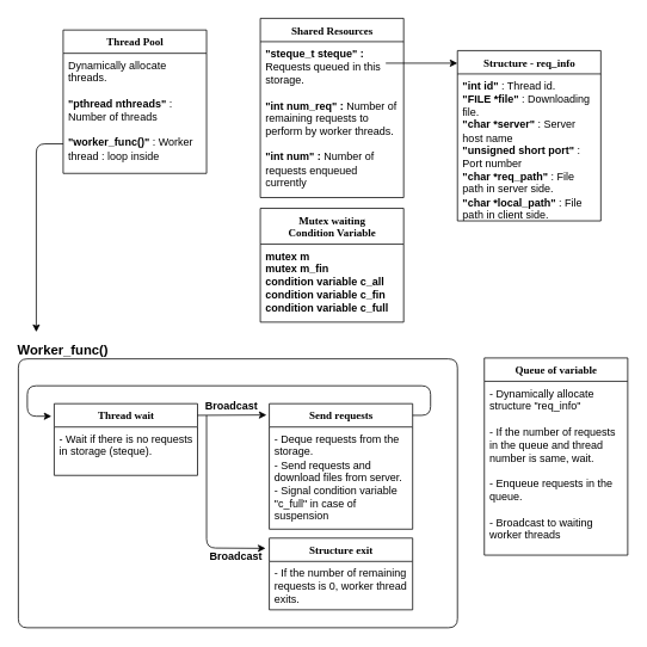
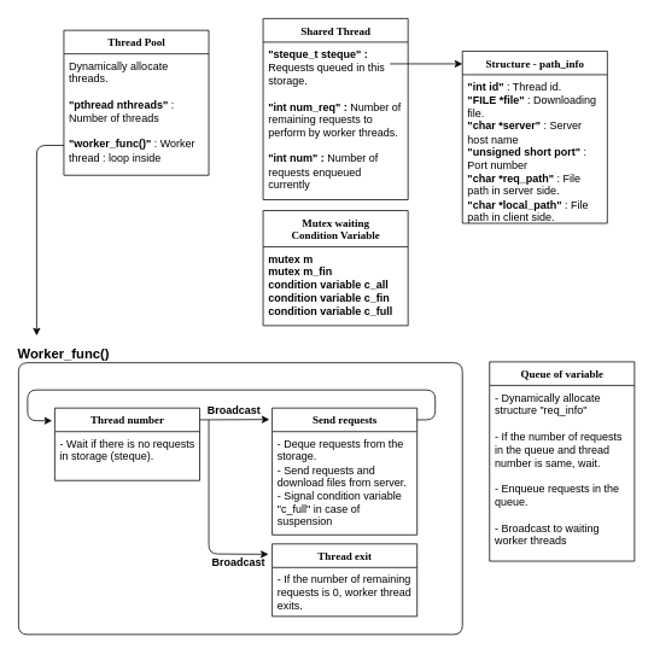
  <mxCell id="0" />
  <mxCell id="1" parent="0" />
  <mxCell id="2" value="Thread Pool" style="swimlane;html=1;fontStyle=1;align=center;verticalAlign=top;childLayout=stackLayout;horizontal=1;startSize=26;horizontalStack=0;resizeParent=1;resizeLast=0;collapsible=1;marginBottom=0;swimlaneFillColor=#ffffff;rounded=0;shadow=0;comic=0;labelBackgroundColor=none;strokeWidth=1;fillColor=none;fontFamily=Verdana;fontSize=12" parent="1" vertex="1"><mxGeometry x="70" y="33" width="160" height="160" as="geometry" /></mxCell>
  <mxCell id="3" value="Dynamically allocate threads.&lt;br&gt;&lt;br&gt;&lt;b&gt;&quot;pthread nthreads&quot;&lt;/b&gt; : Number of threads&lt;br&gt;&lt;br&gt;&lt;b&gt;&quot;worker_func()&quot; &lt;/b&gt;: Worker thread : loop inside&amp;nbsp;" style="text;html=1;strokeColor=none;fillColor=none;align=left;verticalAlign=top;spacingLeft=4;spacingRight=4;whiteSpace=wrap;overflow=hidden;rotatable=0;points=[[0,0.5],[1,0.5]];portConstraint=eastwest;" parent="2" vertex="1"><mxGeometry y="26" width="160" height="134" as="geometry" /></mxCell>
  <mxCell id="4" value="" style="endArrow=classic;html=1;" edge="1" parent="2"><mxGeometry width="50" height="50" relative="1" as="geometry"><mxPoint y="127" as="sourcePoint" /><mxPoint x="-30" y="337" as="targetPoint" /><Array as="points"><mxPoint x="-30" y="127" /></Array></mxGeometry></mxCell>
- <mxCell id="5" value="Shared Resources" style="swimlane;html=1;fontStyle=1;align=center;verticalAlign=top;childLayout=stackLayout;horizontal=1;startSize=26;horizontalStack=0;resizeParent=1;resizeLast=0;collapsible=1;marginBottom=0;swimlaneFillColor=#ffffff;rounded=0;shadow=0;comic=0;labelBackgroundColor=none;strokeWidth=1;fillColor=none;fontFamily=Verdana;fontSize=12" vertex="1" parent="1"><mxGeometry x="290" y="20" width="160" height="200" as="geometry" /></mxCell>
+ <mxCell id="5" value="Shared Thread" style="swimlane;html=1;fontStyle=1;align=center;verticalAlign=top;childLayout=stackLayout;horizontal=1;startSize=26;horizontalStack=0;resizeParent=1;resizeLast=0;collapsible=1;marginBottom=0;swimlaneFillColor=#ffffff;rounded=0;shadow=0;comic=0;labelBackgroundColor=none;strokeWidth=1;fillColor=none;fontFamily=Verdana;fontSize=12" vertex="1" parent="1"><mxGeometry x="290" y="20" width="160" height="200" as="geometry" /></mxCell>
  <mxCell id="6" value="&lt;b&gt;&quot;steque_t steque&quot; :&lt;/b&gt; Requests queued in this storage.&lt;br&gt;&lt;br&gt;&lt;b&gt;&quot;int num_req&quot; :&lt;/b&gt; Number of remaining requests to perform by worker threads.&lt;br&gt;&lt;br&gt;&lt;b&gt;&quot;int num&quot; :&lt;/b&gt; Number of requests enqueued currently" style="text;html=1;strokeColor=none;fillColor=none;align=left;verticalAlign=top;spacingLeft=4;spacingRight=4;whiteSpace=wrap;overflow=hidden;rotatable=0;points=[[0,0.5],[1,0.5]];portConstraint=eastwest;" vertex="1" parent="5"><mxGeometry y="26" width="160" height="174" as="geometry" /></mxCell>
  <mxCell id="7" value="Mutex waiting &lt;br&gt;Condition Variable" style="swimlane;html=1;fontStyle=1;align=center;verticalAlign=top;childLayout=stackLayout;horizontal=1;startSize=40;horizontalStack=0;resizeParent=1;resizeLast=0;collapsible=1;marginBottom=0;swimlaneFillColor=#ffffff;rounded=0;shadow=0;comic=0;labelBackgroundColor=none;strokeWidth=1;fillColor=none;fontFamily=Verdana;fontSize=12" vertex="1" parent="1"><mxGeometry x="290" y="232" width="160" height="127" as="geometry" /></mxCell>
  <mxCell id="8" value="&lt;span&gt;mutex m&lt;/span&gt;&lt;br&gt;mutex m_fin&lt;br&gt;condition variable c_all&lt;br&gt;condition variable c_fin&lt;br&gt;condition variable c_full&amp;nbsp;" style="text;html=1;strokeColor=none;fillColor=none;align=left;verticalAlign=top;spacingLeft=4;spacingRight=4;whiteSpace=wrap;overflow=hidden;rotatable=0;points=[[0,0.5],[1,0.5]];portConstraint=eastwest;fontStyle=1" vertex="1" parent="7"><mxGeometry y="40" width="160" height="80" as="geometry" /></mxCell>
- <mxCell id="9" value="Structure - req_info" style="swimlane;html=1;fontStyle=1;align=center;verticalAlign=top;childLayout=stackLayout;horizontal=1;startSize=26;horizontalStack=0;resizeParent=1;resizeLast=0;collapsible=1;marginBottom=0;swimlaneFillColor=#ffffff;rounded=0;shadow=0;comic=0;labelBackgroundColor=none;strokeWidth=1;fillColor=none;fontFamily=Verdana;fontSize=12" vertex="1" parent="1"><mxGeometry x="510" y="56" width="160" height="190" as="geometry" /></mxCell>
+ <mxCell id="9" value="Structure - path_info" style="swimlane;html=1;fontStyle=1;align=center;verticalAlign=top;childLayout=stackLayout;horizontal=1;startSize=26;horizontalStack=0;resizeParent=1;resizeLast=0;collapsible=1;marginBottom=0;swimlaneFillColor=#ffffff;rounded=0;shadow=0;comic=0;labelBackgroundColor=none;strokeWidth=1;fillColor=none;fontFamily=Verdana;fontSize=12" vertex="1" parent="1"><mxGeometry x="510" y="56" width="160" height="190" as="geometry" /></mxCell>
  <mxCell id="10" value="&lt;b&gt;&quot;int id&quot; &lt;/b&gt;: Thread id.&lt;br&gt;&lt;b&gt;&quot;FILE *file&quot;&lt;/b&gt; : Downloading file.&lt;br&gt;&lt;b&gt;&quot;char *server&quot; &lt;/b&gt;: Server host name&lt;br&gt;&lt;b&gt;&quot;unsigned short port&quot;&lt;/b&gt; : Port number&lt;br&gt;&lt;b&gt;&quot;char *req_path&quot; &lt;/b&gt;: File path in server side.&lt;br&gt;&lt;b&gt;&quot;char *local_path&quot; &lt;/b&gt;: File path in client side." style="text;html=1;strokeColor=none;fillColor=none;align=left;verticalAlign=top;spacingLeft=4;spacingRight=4;whiteSpace=wrap;overflow=hidden;rotatable=0;points=[[0,0.5],[1,0.5]];portConstraint=eastwest;" vertex="1" parent="9"><mxGeometry y="26" width="160" height="164" as="geometry" /></mxCell>
  <mxCell id="11" value="" style="endArrow=classic;html=1;" edge="1" parent="1"><mxGeometry width="50" height="50" relative="1" as="geometry"><mxPoint x="430" y="70" as="sourcePoint" /><mxPoint x="510" y="70" as="targetPoint" /></mxGeometry></mxCell>
- <mxCell id="12" value="Thread wait" style="swimlane;html=1;fontStyle=1;align=center;verticalAlign=top;childLayout=stackLayout;horizontal=1;startSize=26;horizontalStack=0;resizeParent=1;resizeLast=0;collapsible=1;marginBottom=0;swimlaneFillColor=#ffffff;rounded=0;shadow=0;comic=0;labelBackgroundColor=none;strokeWidth=1;fillColor=none;fontFamily=Verdana;fontSize=12" vertex="1" parent="1"><mxGeometry x="60" y="450" width="160" height="80" as="geometry" /></mxCell>
+ <mxCell id="12" value="Thread number" style="swimlane;html=1;fontStyle=1;align=center;verticalAlign=top;childLayout=stackLayout;horizontal=1;startSize=26;horizontalStack=0;resizeParent=1;resizeLast=0;collapsible=1;marginBottom=0;swimlaneFillColor=#ffffff;rounded=0;shadow=0;comic=0;labelBackgroundColor=none;strokeWidth=1;fillColor=none;fontFamily=Verdana;fontSize=12" vertex="1" parent="1"><mxGeometry x="60" y="450" width="160" height="80" as="geometry" /></mxCell>
  <mxCell id="13" value="&lt;span&gt;- Wait if there is no requests in storage (steque).&lt;br&gt;&lt;/span&gt;" style="text;html=1;strokeColor=none;fillColor=none;align=left;verticalAlign=top;spacingLeft=4;spacingRight=4;whiteSpace=wrap;overflow=hidden;rotatable=0;points=[[0,0.5],[1,0.5]];portConstraint=eastwest;" vertex="1" parent="12"><mxGeometry y="26" width="160" height="54" as="geometry" /></mxCell>
  <mxCell id="14" value="" style="endArrow=classic;html=1;entryX=-0.019;entryY=0.09;entryDx=0;entryDy=0;entryPerimeter=0;" edge="1" parent="1" target="15"><mxGeometry width="50" height="50" relative="1" as="geometry"><mxPoint x="220" y="463" as="sourcePoint" /><mxPoint x="250" y="463" as="targetPoint" /></mxGeometry></mxCell>
  <mxCell id="15" value="Send requests" style="swimlane;html=1;fontStyle=1;align=center;verticalAlign=top;childLayout=stackLayout;horizontal=1;startSize=26;horizontalStack=0;resizeParent=1;resizeLast=0;collapsible=1;marginBottom=0;swimlaneFillColor=#ffffff;rounded=0;shadow=0;comic=0;labelBackgroundColor=none;strokeWidth=1;fillColor=none;fontFamily=Verdana;fontSize=12" vertex="1" parent="1"><mxGeometry x="300" y="450" width="160" height="140" as="geometry" /></mxCell>
  <mxCell id="16" value="&lt;span&gt;- Deque requests from the storage.&lt;br&gt;- Send requests and download files from server.&lt;br&gt;- Signal condition variable &quot;c_full&quot; in case of suspension&lt;br&gt;&lt;/span&gt;" style="text;html=1;strokeColor=none;fillColor=none;align=left;verticalAlign=top;spacingLeft=4;spacingRight=4;whiteSpace=wrap;overflow=hidden;rotatable=0;points=[[0,0.5],[1,0.5]];portConstraint=eastwest;" vertex="1" parent="15"><mxGeometry y="26" width="160" height="114" as="geometry" /></mxCell>
  <mxCell id="17" value="Broadcast" style="text;html=1;strokeColor=none;fillColor=none;align=center;verticalAlign=middle;whiteSpace=wrap;rounded=0;fontStyle=1" vertex="1" parent="1"><mxGeometry x="238" y="443" width="40" height="20" as="geometry" /></mxCell>
- <mxCell id="18" value="Structure exit" style="swimlane;html=1;fontStyle=1;align=center;verticalAlign=top;childLayout=stackLayout;horizontal=1;startSize=26;horizontalStack=0;resizeParent=1;resizeLast=0;collapsible=1;marginBottom=0;swimlaneFillColor=#ffffff;rounded=0;shadow=0;comic=0;labelBackgroundColor=none;strokeWidth=1;fillColor=none;fontFamily=Verdana;fontSize=12" vertex="1" parent="1"><mxGeometry x="300" y="600" width="160" height="80" as="geometry" /></mxCell>
+ <mxCell id="18" value="Thread exit" style="swimlane;html=1;fontStyle=1;align=center;verticalAlign=top;childLayout=stackLayout;horizontal=1;startSize=26;horizontalStack=0;resizeParent=1;resizeLast=0;collapsible=1;marginBottom=0;swimlaneFillColor=#ffffff;rounded=0;shadow=0;comic=0;labelBackgroundColor=none;strokeWidth=1;fillColor=none;fontFamily=Verdana;fontSize=12" vertex="1" parent="1"><mxGeometry x="300" y="600" width="160" height="80" as="geometry" /></mxCell>
  <mxCell id="19" value="&lt;span&gt;- If the number of remaining requests is 0, worker thread exits.&lt;br&gt;&lt;/span&gt;" style="text;html=1;strokeColor=none;fillColor=none;align=left;verticalAlign=top;spacingLeft=4;spacingRight=4;whiteSpace=wrap;overflow=hidden;rotatable=0;points=[[0,0.5],[1,0.5]];portConstraint=eastwest;" vertex="1" parent="18"><mxGeometry y="26" width="160" height="54" as="geometry" /></mxCell>
  <mxCell id="20" value="Broadcast" style="text;html=1;strokeColor=none;fillColor=none;align=center;verticalAlign=middle;whiteSpace=wrap;rounded=0;fontStyle=1" vertex="1" parent="1"><mxGeometry x="243" y="611" width="40" height="20" as="geometry" /></mxCell>
  <mxCell id="21" value="" style="endArrow=classic;html=1;entryX=-0.026;entryY=0.143;entryDx=0;entryDy=0;entryPerimeter=0;" edge="1" parent="1" target="18"><mxGeometry width="50" height="50" relative="1" as="geometry"><mxPoint x="230" y="463" as="sourcePoint" /><mxPoint x="250" y="650" as="targetPoint" /><Array as="points"><mxPoint x="230" y="611" /></Array></mxGeometry></mxCell>
  <mxCell id="22" value="" style="endArrow=classic;html=1;entryX=-0.019;entryY=0.175;entryDx=0;entryDy=0;entryPerimeter=0;" edge="1" parent="1" target="12"><mxGeometry width="50" height="50" relative="1" as="geometry"><mxPoint x="460" y="463" as="sourcePoint" /><mxPoint x="50" y="440" as="targetPoint" /><Array as="points"><mxPoint x="480" y="463" /><mxPoint x="480" y="430" /><mxPoint x="30" y="430" /><mxPoint x="30" y="464" /></Array></mxGeometry></mxCell>
  <mxCell id="23" value="" style="endArrow=none;html=1;" edge="1" parent="1"><mxGeometry width="50" height="50" relative="1" as="geometry"><mxPoint x="90" y="400" as="sourcePoint" /><mxPoint x="90" y="400" as="targetPoint" /><Array as="points"><mxPoint x="510" y="400" /><mxPoint x="510" y="700" /><mxPoint x="20" y="700" /><mxPoint x="20" y="400" /></Array></mxGeometry></mxCell>
  <mxCell id="24" value="&lt;b&gt;&lt;font style=&quot;font-size: 15px&quot;&gt;Worker_func()&lt;/font&gt;&lt;/b&gt;" style="text;html=1;strokeColor=none;fillColor=none;align=center;verticalAlign=middle;whiteSpace=wrap;rounded=0;glass=0;" vertex="1" parent="1"><mxGeometry x="50" y="379" width="40" height="20" as="geometry" /></mxCell>
  <mxCell id="25" value="Queue of variable" style="swimlane;html=1;fontStyle=1;align=center;verticalAlign=top;childLayout=stackLayout;horizontal=1;startSize=26;horizontalStack=0;resizeParent=1;resizeLast=0;collapsible=1;marginBottom=0;swimlaneFillColor=#ffffff;rounded=0;shadow=0;comic=0;labelBackgroundColor=none;strokeWidth=1;fillColor=none;fontFamily=Verdana;fontSize=12" vertex="1" parent="1"><mxGeometry x="540" y="399" width="160" height="220" as="geometry" /></mxCell>
  <mxCell id="26" value="- Dynamically allocate structure &quot;req_info&quot;&lt;br&gt;&lt;br&gt;- If the number of requests in the queue and thread number is same, wait.&lt;br&gt;&lt;br&gt;- Enqueue requests in the queue.&lt;br&gt;&lt;br&gt;- Broadcast to waiting worker threads" style="text;html=1;strokeColor=none;fillColor=none;align=left;verticalAlign=top;spacingLeft=4;spacingRight=4;whiteSpace=wrap;overflow=hidden;rotatable=0;points=[[0,0.5],[1,0.5]];portConstraint=eastwest;" vertex="1" parent="25"><mxGeometry y="26" width="160" height="194" as="geometry" /></mxCell>
